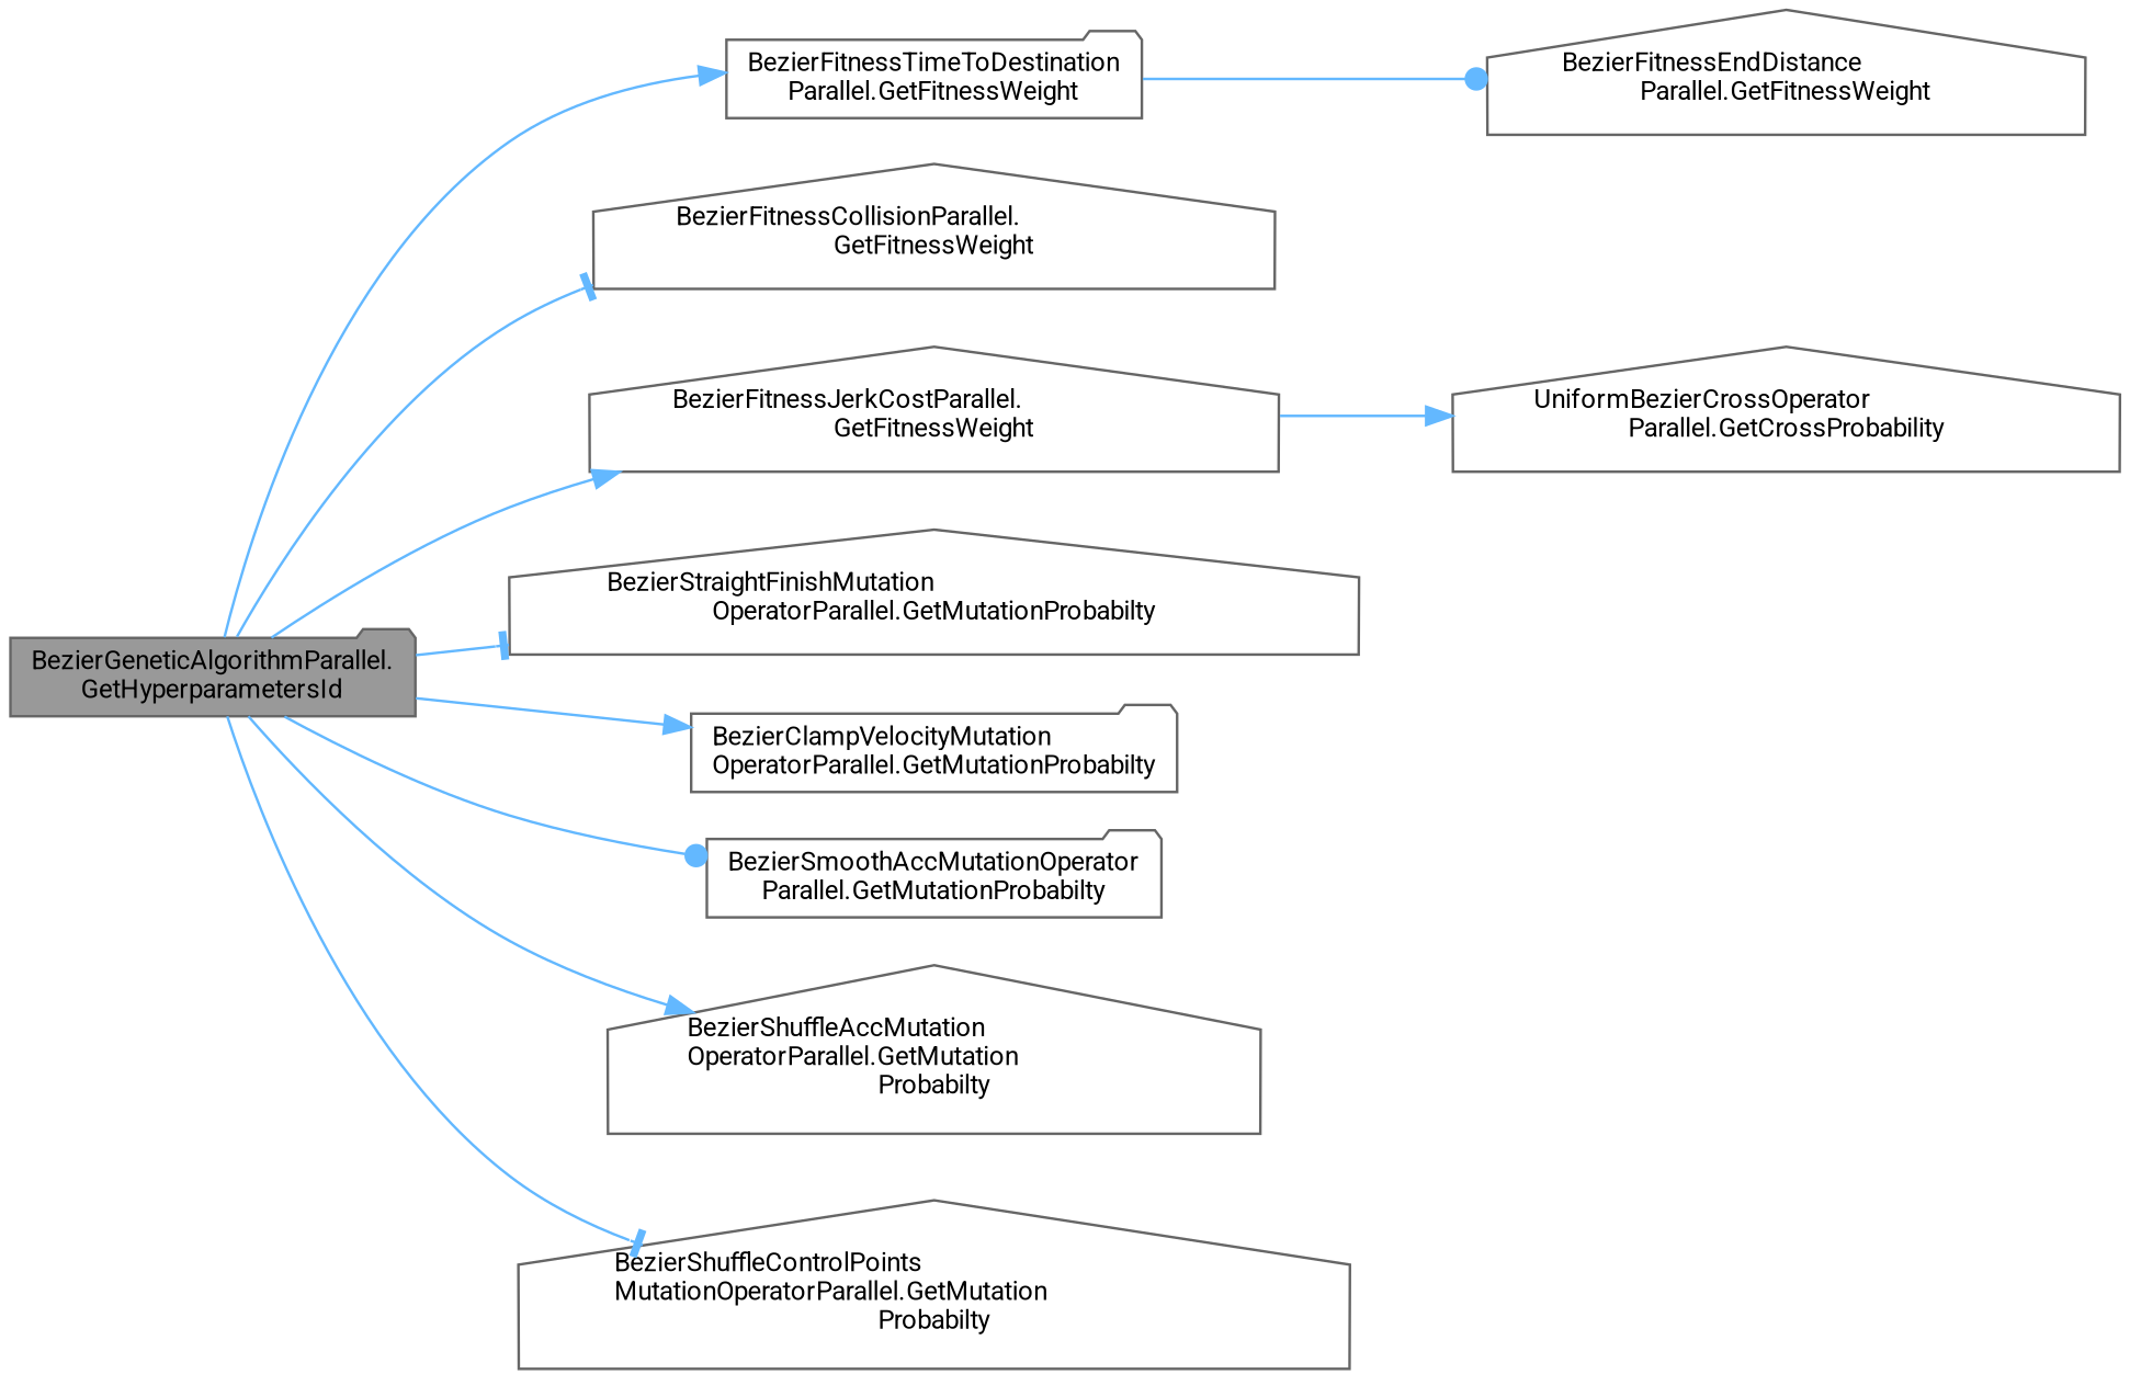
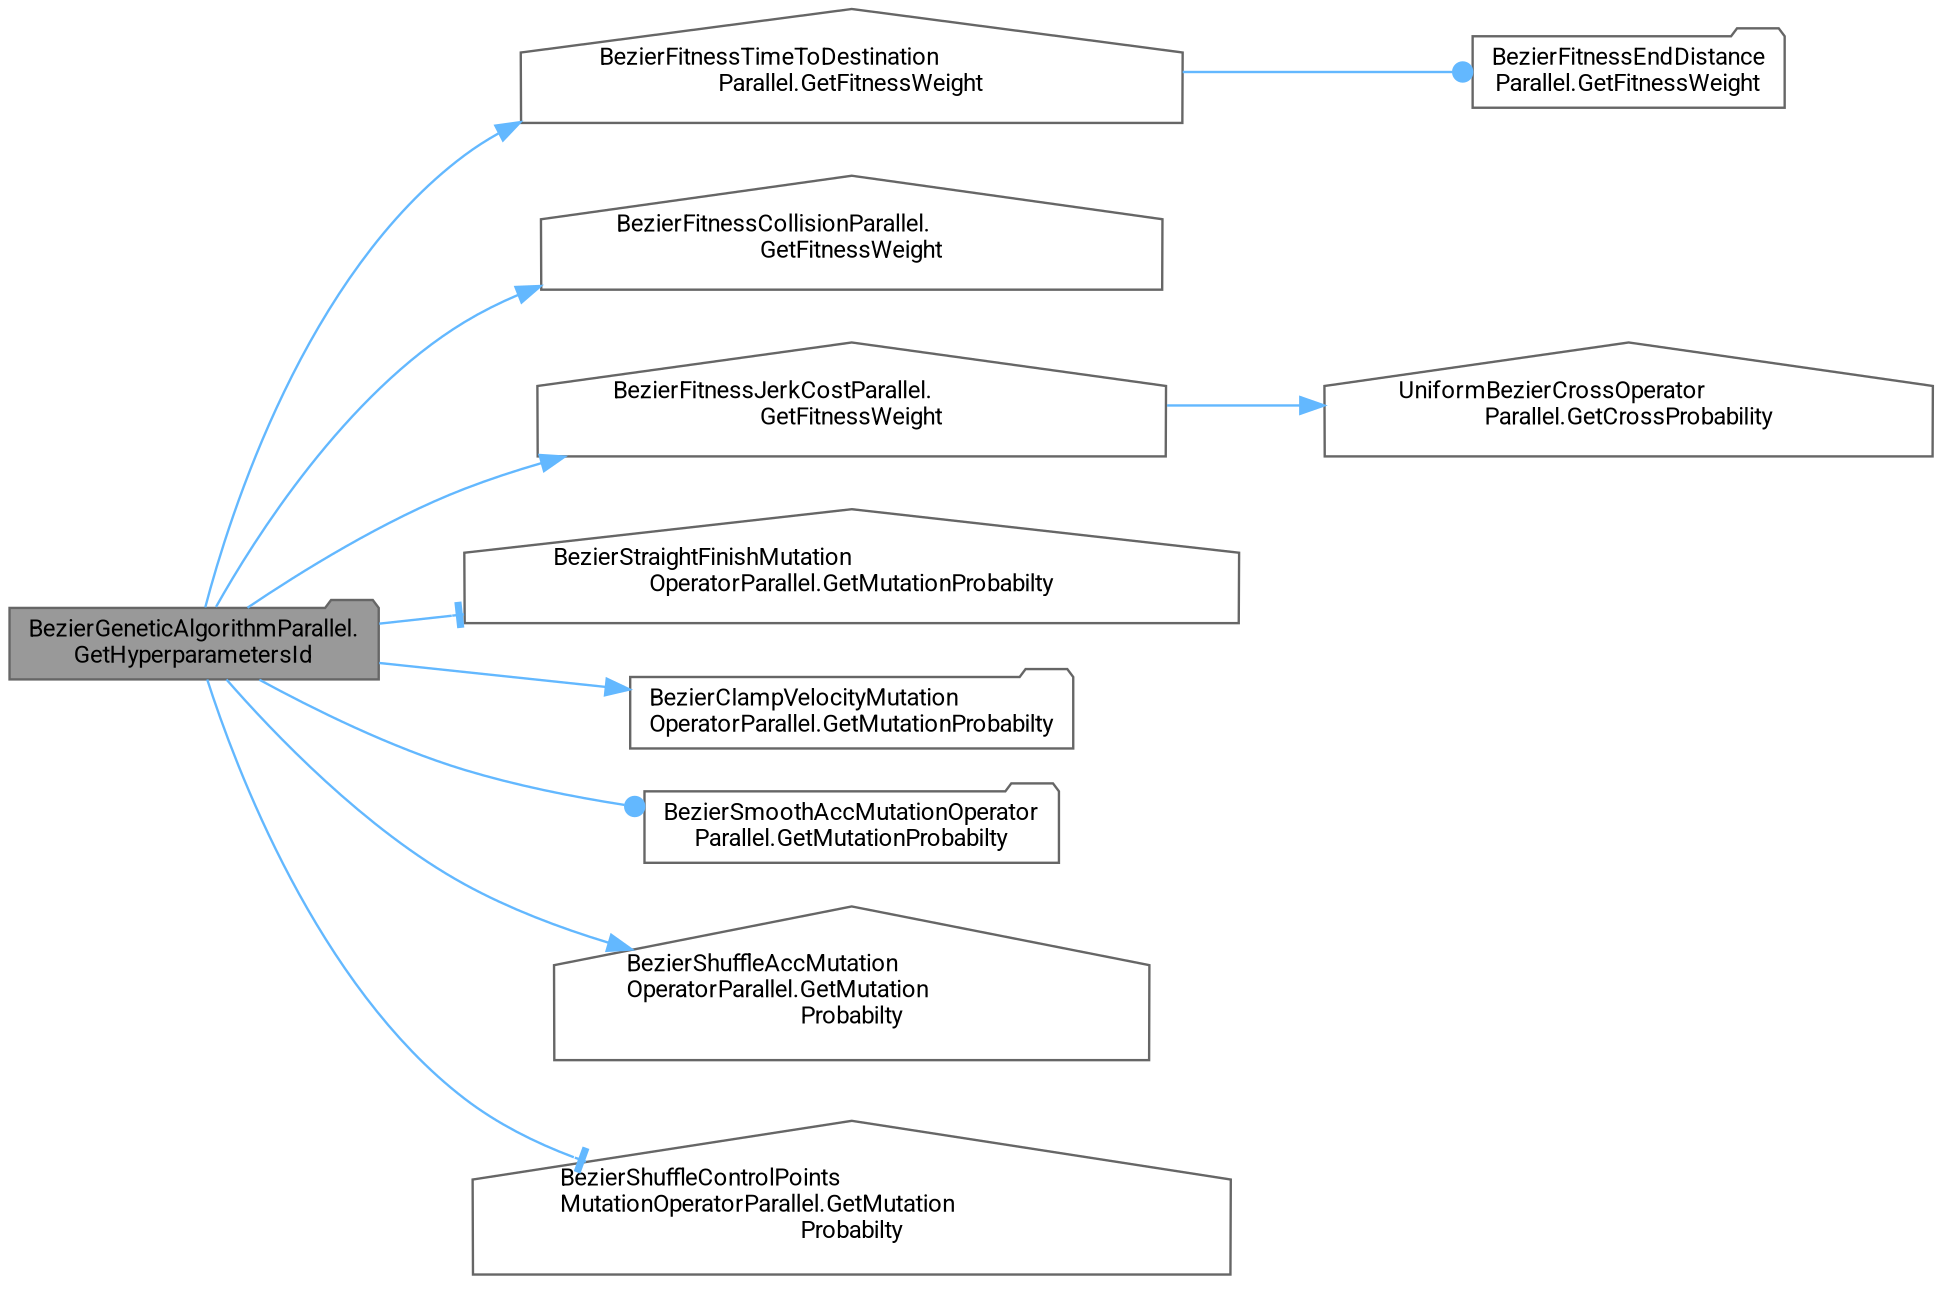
  digraph {
    fontname=Roboto
    rankdir=LR
    node [color=grey40 fillcolor=white fontname=Roboto fontsize=10 shape=house style=filled]
    edge [arrowhead=normal color=steelblue1 fontname=Roboto fontsize=10 labelfontname=Helvetica labelfontsize=10 style=solid]
    n1 [color=gray40 fillcolor=grey60 fontcolor=black height=0.2 label="BezierGeneticAlgorithmParallel.\lGetHyperparametersId" shape=folder width=0.4]
-   n2 [height=0.2 label="BezierFitnessTimeToDestination\lParallel.GetFitnessWeight" shape=folder width=0.4]
+   n2 [height=0.2 label="BezierFitnessTimeToDestination\lParallel.GetFitnessWeight" width=0.4]
    n3 [height=0.2 label="BezierFitnessCollisionParallel.\lGetFitnessWeight" width=0.4]
    n4 [height=0.2 label="BezierFitnessJerkCostParallel.\lGetFitnessWeight" width=0.4]
    n5 [height=0.2 label="BezierStraightFinishMutation\lOperatorParallel.GetMutationProbabilty" width=0.4]
    n6 [height=0.2 label="BezierClampVelocityMutation\lOperatorParallel.GetMutationProbabilty" shape=folder width=0.4]
    n7 [height=0.2 label="BezierSmoothAccMutationOperator\lParallel.GetMutationProbabilty" shape=folder width=0.4]
    n8 [height=0.2 label="BezierShuffleAccMutation\lOperatorParallel.GetMutation\lProbabilty" width=0.4]
    n9 [height=0.2 label="BezierShuffleControlPoints\lMutationOperatorParallel.GetMutation\lProbabilty" width=0.4]
    n10 [height=0.2 label="UniformBezierCrossOperator\lParallel.GetCrossProbability" width=0.4]
-   n11 [height=0.2 label="BezierFitnessEndDistance\lParallel.GetFitnessWeight" width=0.4]
+   n11 [height=0.2 label="BezierFitnessEndDistance\lParallel.GetFitnessWeight" shape=folder width=0.4]
    n1 -> n2
-   n1 -> n3 [arrowhead=tee]
+   n1 -> n3
    n1 -> n4
    n1 -> n5 [arrowhead=tee]
    n1 -> n6
    n1 -> n7 [arrowhead=dot]
    n1 -> n8
    n1 -> n9 [arrowhead=tee]
    n2 -> n11 [arrowhead=dot]
    n4 -> n10
  }
